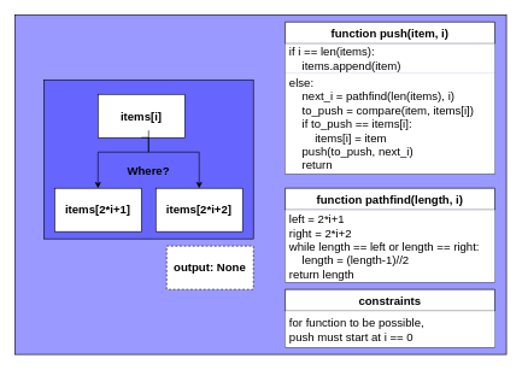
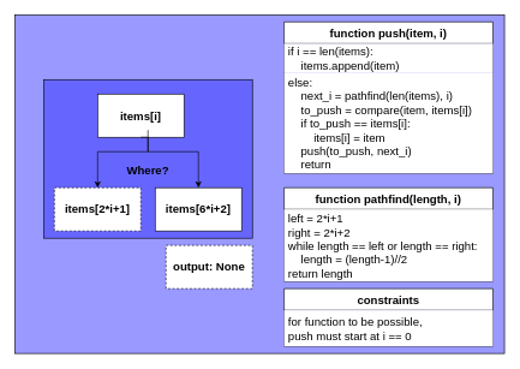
  <mxCell id="0" />
  <mxCell id="1" parent="0" />
  <mxCell id="2" value="" style="rounded=0;whiteSpace=wrap;html=1;fontSize=16;fillColor=#9999FF;" vertex="1" parent="1"><mxGeometry x="20" y="20" width="680" height="470" as="geometry" /></mxCell>
  <mxCell id="3" value="function push(item, i)" style="swimlane;fontStyle=1;childLayout=stackLayout;horizontal=1;startSize=30;horizontalStack=0;resizeParent=1;resizeParentMax=0;resizeLast=0;collapsible=1;marginBottom=0;fontSize=16;fillColor=#FFFFFF;" vertex="1" parent="1"><mxGeometry x="394" y="30" width="290" height="210" as="geometry" /></mxCell>
  <mxCell id="4" value="if i == len(items):&#10;    items.append(item)" style="text;strokeColor=none;fillColor=#FFFFFF;align=left;verticalAlign=middle;spacingLeft=4;spacingRight=4;overflow=hidden;points=[[0,0.5],[1,0.5]];portConstraint=eastwest;rotatable=0;fontSize=16;fontStyle=0" vertex="1" parent="3"><mxGeometry y="30" width="290" height="40" as="geometry" /></mxCell>
  <mxCell id="5" value="else:&#10;    next_i = pathfind(len(items), i)&#10;    to_push = compare(item, items[i])&#10;    if to_push == items[i]:&#10;        items[i] = item&#10;    push(to_push, next_i)&#10;    return" style="text;strokeColor=none;fillColor=#FFFFFF;align=left;verticalAlign=middle;spacingLeft=4;spacingRight=4;overflow=hidden;points=[[0,0.5],[1,0.5]];portConstraint=eastwest;rotatable=0;fontSize=16;fontStyle=0" vertex="1" parent="3"><mxGeometry y="70" width="290" height="140" as="geometry" /></mxCell>
  <mxCell id="6" value="" style="group" vertex="1" connectable="0" parent="1"><mxGeometry x="60" y="110" width="290" height="220" as="geometry" /></mxCell>
  <mxCell id="7" value="" style="rounded=0;whiteSpace=wrap;html=1;fontSize=16;fillColor=#6666FF;" vertex="1" parent="6"><mxGeometry width="290" height="220" as="geometry" /></mxCell>
  <mxCell id="8" value="&lt;b&gt;items[i]&lt;/b&gt;" style="rounded=0;whiteSpace=wrap;html=1;fontSize=16;fillColor=#FFFFFF;" vertex="1" parent="6"><mxGeometry x="75" y="20" width="120" height="60" as="geometry" /></mxCell>
- <mxCell id="9" value="&lt;b&gt;items[2*i+1]&lt;/b&gt;" style="rounded=0;whiteSpace=wrap;html=1;fontSize=16;fillColor=#FFFFFF;" vertex="1" parent="6"><mxGeometry x="15" y="150" width="120" height="60" as="geometry" /></mxCell>
- <mxCell id="10" value="&lt;b&gt;items[2*i+2]&lt;/b&gt;" style="rounded=0;whiteSpace=wrap;html=1;fontSize=16;fillColor=#FFFFFF;" vertex="1" parent="6"><mxGeometry x="155" y="150" width="120" height="60" as="geometry" /></mxCell>
+ <mxCell id="9" value="&lt;b&gt;items[2*i+1]&lt;/b&gt;" style="rounded=0;whiteSpace=wrap;html=1;fontSize=16;fillColor=#FFFFFF;dashed=1;" vertex="1" parent="6"><mxGeometry x="15" y="150" width="120" height="60" as="geometry" /></mxCell>
+ <mxCell id="10" value="&lt;b&gt;items[6*i+2]&lt;/b&gt;" style="rounded=0;whiteSpace=wrap;html=1;fontSize=16;fillColor=#FFFFFF;" vertex="1" parent="6"><mxGeometry x="155" y="150" width="120" height="60" as="geometry" /></mxCell>
  <mxCell id="11" value="" style="endArrow=classic;html=1;rounded=0;fontSize=16;edgeStyle=orthogonalEdgeStyle;entryX=0.5;entryY=0;entryDx=0;entryDy=0;" edge="1" parent="6" target="9"><mxGeometry width="50" height="50" relative="1" as="geometry"><mxPoint x="145" y="70" as="sourcePoint" /><mxPoint x="75" y="140" as="targetPoint" /><Array as="points"><mxPoint x="145" y="100" /><mxPoint x="75" y="100" /></Array></mxGeometry></mxCell>
  <mxCell id="12" value="" style="endArrow=classic;html=1;rounded=0;fontSize=16;edgeStyle=orthogonalEdgeStyle;exitX=0.5;exitY=1;exitDx=0;exitDy=0;" edge="1" parent="6" source="8"><mxGeometry width="50" height="50" relative="1" as="geometry"><mxPoint x="165" y="90" as="sourcePoint" /><mxPoint x="215" y="150" as="targetPoint" /><Array as="points"><mxPoint x="145" y="100" /><mxPoint x="215" y="100" /></Array></mxGeometry></mxCell>
  <mxCell id="13" value="&lt;b&gt;Where?&lt;/b&gt;" style="text;html=1;strokeColor=none;fillColor=none;align=center;verticalAlign=middle;whiteSpace=wrap;rounded=0;fontSize=16;" vertex="1" parent="6"><mxGeometry x="115" y="110" width="60" height="30" as="geometry" /></mxCell>
  <mxCell id="14" value="function pathfind(length, i)" style="swimlane;fontStyle=1;childLayout=stackLayout;horizontal=1;startSize=30;horizontalStack=0;resizeParent=1;resizeParentMax=0;resizeLast=0;collapsible=1;marginBottom=0;fontSize=16;fillColor=#FFFFFF;" vertex="1" parent="1"><mxGeometry x="394" y="260" width="290" height="130" as="geometry" /></mxCell>
  <mxCell id="15" value="left = 2*i+1&#10;right = 2*i+2&#10;while length == left or length == right:&#10;    length = (length-1)//2&#10;return length" style="text;strokeColor=none;fillColor=#FFFFFF;align=left;verticalAlign=middle;spacingLeft=4;spacingRight=4;overflow=hidden;points=[[0,0.5],[1,0.5]];portConstraint=eastwest;rotatable=0;fontSize=16;fontStyle=0" vertex="1" parent="14"><mxGeometry y="30" width="290" height="100" as="geometry" /></mxCell>
  <mxCell id="16" value="constraints" style="swimlane;fontStyle=1;childLayout=stackLayout;horizontal=1;startSize=30;horizontalStack=0;resizeParent=1;resizeParentMax=0;resizeLast=0;collapsible=1;marginBottom=0;fontSize=16;fillColor=#FFFFFF;" vertex="1" parent="1"><mxGeometry x="394" y="400" width="290" height="80" as="geometry" /></mxCell>
  <mxCell id="17" value="for function to be possible, &#10;push must start at i == 0" style="text;strokeColor=none;fillColor=#FFFFFF;align=left;verticalAlign=middle;spacingLeft=4;spacingRight=4;overflow=hidden;points=[[0,0.5],[1,0.5]];portConstraint=eastwest;rotatable=0;fontSize=16;fontStyle=0" vertex="1" parent="16"><mxGeometry y="30" width="290" height="50" as="geometry" /></mxCell>
  <mxCell id="18" value="&lt;b&gt;output: None&lt;/b&gt;" style="rounded=0;whiteSpace=wrap;html=1;fontSize=16;fillColor=#FFFFFF;dashed=1;" vertex="1" parent="1"><mxGeometry x="230" y="340" width="120" height="60" as="geometry" /></mxCell>
